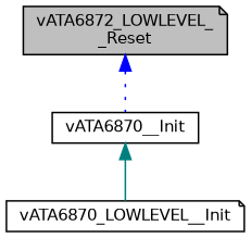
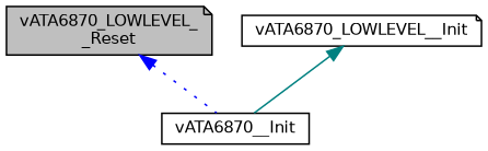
  digraph {
    rankdir=TB
    node [color=black fillcolor=white fontname=Helvetica fontsize=10 shape=note style=filled]
    edge [dir=back fontname=Helvetica fontsize=10 labelfontname=Helvetica labelfontsize=10]
-   n1 [fillcolor=grey75 fontcolor=black height=0.2 label="vATA6872_LOWLEVEL_\l_Reset" width=0.4]
+   n1 [fillcolor=grey75 fontcolor=black height=0.2 label="vATA6870_LOWLEVEL_\l_Reset" width=0.4]
    n2 [height=0.2 label=vATA6870__Init shape=box width=0.4]
    n3 [height=0.2 label=vATA6870_LOWLEVEL__Init width=0.4]
    n1 -> n2 [color=blue style=dotted]
-   n2 -> n3 [color=teal style=solid]
+   n3 -> n2 [color=teal style=solid]
  }
